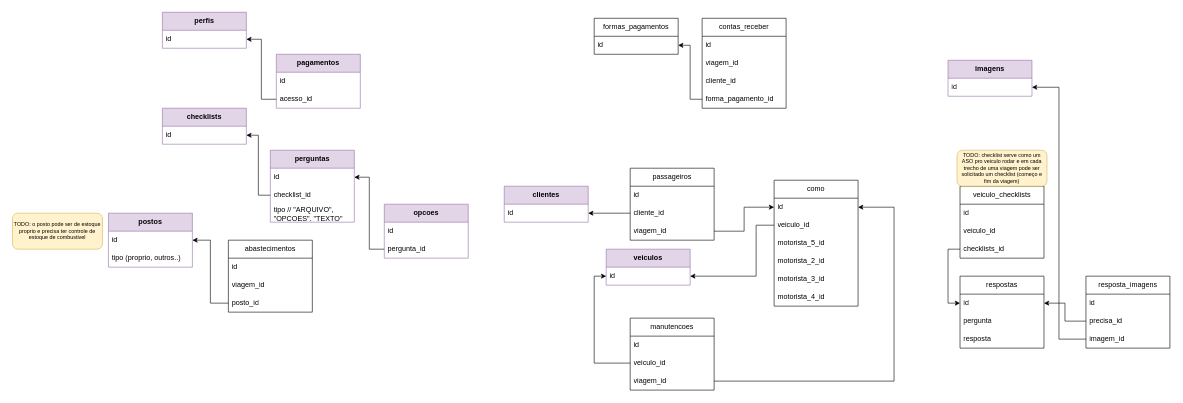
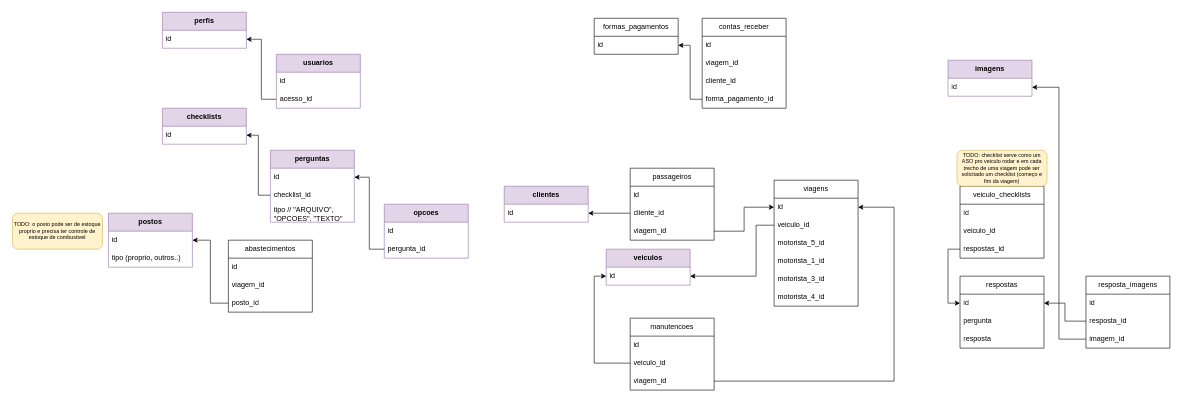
  <mxCell id="0" />
  <mxCell id="1" parent="0" />
  <mxCell id="2" value="veiculos" style="swimlane;fontStyle=1;childLayout=stackLayout;horizontal=1;startSize=30;horizontalStack=0;resizeParent=1;resizeParentMax=0;resizeLast=0;collapsible=1;marginBottom=0;whiteSpace=wrap;html=1;fillColor=#e1d5e7;strokeColor=#9673a6;" parent="1" vertex="1"><mxGeometry x="1010" y="415" width="140" height="60" as="geometry" /></mxCell>
  <mxCell id="3" value="id" style="text;strokeColor=none;fillColor=none;align=left;verticalAlign=middle;spacingLeft=4;spacingRight=4;overflow=hidden;points=[[0,0.5],[1,0.5]];portConstraint=eastwest;rotatable=0;whiteSpace=wrap;html=1;" parent="2" vertex="1"><mxGeometry y="30" width="140" height="30" as="geometry" /></mxCell>
  <mxCell id="4" value="postos" style="swimlane;fontStyle=1;childLayout=stackLayout;horizontal=1;startSize=30;horizontalStack=0;resizeParent=1;resizeParentMax=0;resizeLast=0;collapsible=1;marginBottom=0;whiteSpace=wrap;html=1;fillColor=#e1d5e7;strokeColor=#9673a6;" parent="1" vertex="1"><mxGeometry x="180" y="355" width="140" height="90" as="geometry" /></mxCell>
  <mxCell id="5" value="id" style="text;strokeColor=none;fillColor=none;align=left;verticalAlign=middle;spacingLeft=4;spacingRight=4;overflow=hidden;points=[[0,0.5],[1,0.5]];portConstraint=eastwest;rotatable=0;whiteSpace=wrap;html=1;" parent="4" vertex="1"><mxGeometry y="30" width="140" height="30" as="geometry" /></mxCell>
  <mxCell id="6" value="tipo (proprio, outros..)" style="text;strokeColor=none;fillColor=none;align=left;verticalAlign=middle;spacingLeft=4;spacingRight=4;overflow=hidden;points=[[0,0.5],[1,0.5]];portConstraint=eastwest;rotatable=0;whiteSpace=wrap;html=1;" vertex="1" parent="4"><mxGeometry y="60" width="140" height="30" as="geometry" /></mxCell>
  <mxCell id="7" value="perfis" style="swimlane;fontStyle=1;childLayout=stackLayout;horizontal=1;startSize=30;horizontalStack=0;resizeParent=1;resizeParentMax=0;resizeLast=0;collapsible=1;marginBottom=0;whiteSpace=wrap;html=1;fillColor=#e1d5e7;strokeColor=#9673a6;" parent="1" vertex="1"><mxGeometry x="270" y="20" width="140" height="60" as="geometry" /></mxCell>
  <mxCell id="8" value="id" style="text;strokeColor=none;fillColor=none;align=left;verticalAlign=middle;spacingLeft=4;spacingRight=4;overflow=hidden;points=[[0,0.5],[1,0.5]];portConstraint=eastwest;rotatable=0;whiteSpace=wrap;html=1;" parent="7" vertex="1"><mxGeometry y="30" width="140" height="30" as="geometry" /></mxCell>
- <mxCell id="9" value="pagamentos" style="swimlane;fontStyle=1;childLayout=stackLayout;horizontal=1;startSize=30;horizontalStack=0;resizeParent=1;resizeParentMax=0;resizeLast=0;collapsible=1;marginBottom=0;whiteSpace=wrap;html=1;fillColor=#e1d5e7;strokeColor=#9673a6;" parent="1" vertex="1"><mxGeometry x="460" y="90" width="140" height="90" as="geometry" /></mxCell>
+ <mxCell id="9" value="usuarios" style="swimlane;fontStyle=1;childLayout=stackLayout;horizontal=1;startSize=30;horizontalStack=0;resizeParent=1;resizeParentMax=0;resizeLast=0;collapsible=1;marginBottom=0;whiteSpace=wrap;html=1;fillColor=#e1d5e7;strokeColor=#9673a6;" parent="1" vertex="1"><mxGeometry x="460" y="90" width="140" height="90" as="geometry" /></mxCell>
  <mxCell id="10" value="id" style="text;strokeColor=none;fillColor=none;align=left;verticalAlign=middle;spacingLeft=4;spacingRight=4;overflow=hidden;points=[[0,0.5],[1,0.5]];portConstraint=eastwest;rotatable=0;whiteSpace=wrap;html=1;" parent="9" vertex="1"><mxGeometry y="30" width="140" height="30" as="geometry" /></mxCell>
  <mxCell id="11" value="acesso_id" style="text;strokeColor=none;fillColor=none;align=left;verticalAlign=middle;spacingLeft=4;spacingRight=4;overflow=hidden;points=[[0,0.5],[1,0.5]];portConstraint=eastwest;rotatable=0;whiteSpace=wrap;html=1;" parent="9" vertex="1"><mxGeometry y="60" width="140" height="30" as="geometry" /></mxCell>
  <mxCell id="12" value="formas_pagamentos" style="swimlane;fontStyle=0;childLayout=stackLayout;horizontal=1;startSize=30;horizontalStack=0;resizeParent=1;resizeParentMax=0;resizeLast=0;collapsible=1;marginBottom=0;whiteSpace=wrap;html=1;" parent="1" vertex="1"><mxGeometry x="990" y="30" width="140" height="60" as="geometry" /></mxCell>
  <mxCell id="13" value="id" style="text;strokeColor=none;fillColor=none;align=left;verticalAlign=middle;spacingLeft=4;spacingRight=4;overflow=hidden;points=[[0,0.5],[1,0.5]];portConstraint=eastwest;rotatable=0;whiteSpace=wrap;html=1;" parent="12" vertex="1"><mxGeometry y="30" width="140" height="30" as="geometry" /></mxCell>
  <mxCell id="14" value="abastecimentos" style="swimlane;fontStyle=0;childLayout=stackLayout;horizontal=1;startSize=30;horizontalStack=0;resizeParent=1;resizeParentMax=0;resizeLast=0;collapsible=1;marginBottom=0;whiteSpace=wrap;html=1;" parent="1" vertex="1"><mxGeometry x="380" y="400" width="140" height="120" as="geometry" /></mxCell>
  <mxCell id="15" value="id" style="text;strokeColor=none;fillColor=none;align=left;verticalAlign=middle;spacingLeft=4;spacingRight=4;overflow=hidden;points=[[0,0.5],[1,0.5]];portConstraint=eastwest;rotatable=0;whiteSpace=wrap;html=1;" parent="14" vertex="1"><mxGeometry y="30" width="140" height="30" as="geometry" /></mxCell>
  <mxCell id="16" value="viagem_id" style="text;strokeColor=none;fillColor=none;align=left;verticalAlign=middle;spacingLeft=4;spacingRight=4;overflow=hidden;points=[[0,0.5],[1,0.5]];portConstraint=eastwest;rotatable=0;whiteSpace=wrap;html=1;" parent="14" vertex="1"><mxGeometry y="60" width="140" height="30" as="geometry" /></mxCell>
  <mxCell id="17" value="posto_id" style="text;strokeColor=none;fillColor=none;align=left;verticalAlign=middle;spacingLeft=4;spacingRight=4;overflow=hidden;points=[[0,0.5],[1,0.5]];portConstraint=eastwest;rotatable=0;whiteSpace=wrap;html=1;" parent="14" vertex="1"><mxGeometry y="90" width="140" height="30" as="geometry" /></mxCell>
- <mxCell id="18" value="como" style="swimlane;fontStyle=0;childLayout=stackLayout;horizontal=1;startSize=30;horizontalStack=0;resizeParent=1;resizeParentMax=0;resizeLast=0;collapsible=1;marginBottom=0;whiteSpace=wrap;html=1;" parent="1" vertex="1"><mxGeometry x="1290" y="300" width="140" height="210" as="geometry" /></mxCell>
+ <mxCell id="18" value="viagens" style="swimlane;fontStyle=0;childLayout=stackLayout;horizontal=1;startSize=30;horizontalStack=0;resizeParent=1;resizeParentMax=0;resizeLast=0;collapsible=1;marginBottom=0;whiteSpace=wrap;html=1;" parent="1" vertex="1"><mxGeometry x="1290" y="300" width="140" height="210" as="geometry" /></mxCell>
  <mxCell id="19" value="id" style="text;strokeColor=none;fillColor=none;align=left;verticalAlign=middle;spacingLeft=4;spacingRight=4;overflow=hidden;points=[[0,0.5],[1,0.5]];portConstraint=eastwest;rotatable=0;whiteSpace=wrap;html=1;" parent="18" vertex="1"><mxGeometry y="30" width="140" height="30" as="geometry" /></mxCell>
  <mxCell id="20" value="veiculo_id" style="text;strokeColor=none;fillColor=none;align=left;verticalAlign=middle;spacingLeft=4;spacingRight=4;overflow=hidden;points=[[0,0.5],[1,0.5]];portConstraint=eastwest;rotatable=0;whiteSpace=wrap;html=1;" parent="18" vertex="1"><mxGeometry y="60" width="140" height="30" as="geometry" /></mxCell>
  <mxCell id="21" value="motorista_5_id" style="text;strokeColor=none;fillColor=none;align=left;verticalAlign=middle;spacingLeft=4;spacingRight=4;overflow=hidden;points=[[0,0.5],[1,0.5]];portConstraint=eastwest;rotatable=0;whiteSpace=wrap;html=1;" parent="18" vertex="1"><mxGeometry y="90" width="140" height="30" as="geometry" /></mxCell>
- <mxCell id="22" value="motorista_2_id" style="text;strokeColor=none;fillColor=none;align=left;verticalAlign=middle;spacingLeft=4;spacingRight=4;overflow=hidden;points=[[0,0.5],[1,0.5]];portConstraint=eastwest;rotatable=0;whiteSpace=wrap;html=1;" parent="18" vertex="1"><mxGeometry y="120" width="140" height="30" as="geometry" /></mxCell>
+ <mxCell id="22" value="motorista_1_id" style="text;strokeColor=none;fillColor=none;align=left;verticalAlign=middle;spacingLeft=4;spacingRight=4;overflow=hidden;points=[[0,0.5],[1,0.5]];portConstraint=eastwest;rotatable=0;whiteSpace=wrap;html=1;" parent="18" vertex="1"><mxGeometry y="120" width="140" height="30" as="geometry" /></mxCell>
  <mxCell id="23" value="motorista_3_id" style="text;strokeColor=none;fillColor=none;align=left;verticalAlign=middle;spacingLeft=4;spacingRight=4;overflow=hidden;points=[[0,0.5],[1,0.5]];portConstraint=eastwest;rotatable=0;whiteSpace=wrap;html=1;" parent="18" vertex="1"><mxGeometry y="150" width="140" height="30" as="geometry" /></mxCell>
  <mxCell id="24" value="motorista_4_id" style="text;strokeColor=none;fillColor=none;align=left;verticalAlign=middle;spacingLeft=4;spacingRight=4;overflow=hidden;points=[[0,0.5],[1,0.5]];portConstraint=eastwest;rotatable=0;whiteSpace=wrap;html=1;" parent="18" vertex="1"><mxGeometry y="180" width="140" height="30" as="geometry" /></mxCell>
  <mxCell id="25" value="checklists" style="swimlane;fontStyle=1;childLayout=stackLayout;horizontal=1;startSize=30;horizontalStack=0;resizeParent=1;resizeParentMax=0;resizeLast=0;collapsible=1;marginBottom=0;whiteSpace=wrap;html=1;fillColor=#e1d5e7;strokeColor=#9673a6;" parent="1" vertex="1"><mxGeometry x="270" y="180" width="140" height="60" as="geometry" /></mxCell>
  <mxCell id="26" value="id" style="text;strokeColor=none;fillColor=none;align=left;verticalAlign=middle;spacingLeft=4;spacingRight=4;overflow=hidden;points=[[0,0.5],[1,0.5]];portConstraint=eastwest;rotatable=0;whiteSpace=wrap;html=1;" parent="25" vertex="1"><mxGeometry y="30" width="140" height="30" as="geometry" /></mxCell>
  <mxCell id="27" value="clientes" style="swimlane;fontStyle=1;childLayout=stackLayout;horizontal=1;startSize=30;horizontalStack=0;resizeParent=1;resizeParentMax=0;resizeLast=0;collapsible=1;marginBottom=0;whiteSpace=wrap;html=1;fillColor=#e1d5e7;strokeColor=#9673a6;" parent="1" vertex="1"><mxGeometry x="840" y="310" width="140" height="60" as="geometry" /></mxCell>
  <mxCell id="28" value="id" style="text;strokeColor=none;fillColor=none;align=left;verticalAlign=middle;spacingLeft=4;spacingRight=4;overflow=hidden;points=[[0,0.5],[1,0.5]];portConstraint=eastwest;rotatable=0;whiteSpace=wrap;html=1;" parent="27" vertex="1"><mxGeometry y="30" width="140" height="30" as="geometry" /></mxCell>
  <mxCell id="29" value="contas_receber" style="swimlane;fontStyle=0;childLayout=stackLayout;horizontal=1;startSize=30;horizontalStack=0;resizeParent=1;resizeParentMax=0;resizeLast=0;collapsible=1;marginBottom=0;whiteSpace=wrap;html=1;" parent="1" vertex="1"><mxGeometry x="1170" y="30" width="140" height="150" as="geometry" /></mxCell>
  <mxCell id="30" value="id" style="text;strokeColor=none;fillColor=none;align=left;verticalAlign=middle;spacingLeft=4;spacingRight=4;overflow=hidden;points=[[0,0.5],[1,0.5]];portConstraint=eastwest;rotatable=0;whiteSpace=wrap;html=1;" parent="29" vertex="1"><mxGeometry y="30" width="140" height="30" as="geometry" /></mxCell>
  <mxCell id="31" value="viagem_id" style="text;strokeColor=none;fillColor=none;align=left;verticalAlign=middle;spacingLeft=4;spacingRight=4;overflow=hidden;points=[[0,0.5],[1,0.5]];portConstraint=eastwest;rotatable=0;whiteSpace=wrap;html=1;" parent="29" vertex="1"><mxGeometry y="60" width="140" height="30" as="geometry" /></mxCell>
  <mxCell id="32" value="cliente_id" style="text;strokeColor=none;fillColor=none;align=left;verticalAlign=middle;spacingLeft=4;spacingRight=4;overflow=hidden;points=[[0,0.5],[1,0.5]];portConstraint=eastwest;rotatable=0;whiteSpace=wrap;html=1;" parent="29" vertex="1"><mxGeometry y="90" width="140" height="30" as="geometry" /></mxCell>
  <mxCell id="33" value="forma_pagamento_id" style="text;strokeColor=none;fillColor=none;align=left;verticalAlign=middle;spacingLeft=4;spacingRight=4;overflow=hidden;points=[[0,0.5],[1,0.5]];portConstraint=eastwest;rotatable=0;whiteSpace=wrap;html=1;" parent="29" vertex="1"><mxGeometry y="120" width="140" height="30" as="geometry" /></mxCell>
  <mxCell id="34" value="manutencoes" style="swimlane;fontStyle=0;childLayout=stackLayout;horizontal=1;startSize=30;horizontalStack=0;resizeParent=1;resizeParentMax=0;resizeLast=0;collapsible=1;marginBottom=0;whiteSpace=wrap;html=1;" parent="1" vertex="1"><mxGeometry x="1050" y="530" width="140" height="120" as="geometry" /></mxCell>
  <mxCell id="35" value="id" style="text;strokeColor=none;fillColor=none;align=left;verticalAlign=middle;spacingLeft=4;spacingRight=4;overflow=hidden;points=[[0,0.5],[1,0.5]];portConstraint=eastwest;rotatable=0;whiteSpace=wrap;html=1;" parent="34" vertex="1"><mxGeometry y="30" width="140" height="30" as="geometry" /></mxCell>
  <mxCell id="36" value="veiculo_id" style="text;strokeColor=none;fillColor=none;align=left;verticalAlign=middle;spacingLeft=4;spacingRight=4;overflow=hidden;points=[[0,0.5],[1,0.5]];portConstraint=eastwest;rotatable=0;whiteSpace=wrap;html=1;" parent="34" vertex="1"><mxGeometry y="60" width="140" height="30" as="geometry" /></mxCell>
  <mxCell id="37" value="viagem_id" style="text;strokeColor=none;fillColor=none;align=left;verticalAlign=middle;spacingLeft=4;spacingRight=4;overflow=hidden;points=[[0,0.5],[1,0.5]];portConstraint=eastwest;rotatable=0;whiteSpace=wrap;html=1;" vertex="1" parent="34"><mxGeometry y="90" width="140" height="30" as="geometry" /></mxCell>
  <mxCell id="38" value="passageiros" style="swimlane;fontStyle=0;childLayout=stackLayout;horizontal=1;startSize=30;horizontalStack=0;resizeParent=1;resizeParentMax=0;resizeLast=0;collapsible=1;marginBottom=0;whiteSpace=wrap;html=1;" parent="1" vertex="1"><mxGeometry x="1050" y="280" width="140" height="120" as="geometry" /></mxCell>
  <mxCell id="39" value="id" style="text;strokeColor=none;fillColor=none;align=left;verticalAlign=middle;spacingLeft=4;spacingRight=4;overflow=hidden;points=[[0,0.5],[1,0.5]];portConstraint=eastwest;rotatable=0;whiteSpace=wrap;html=1;" parent="38" vertex="1"><mxGeometry y="30" width="140" height="30" as="geometry" /></mxCell>
  <mxCell id="40" value="cliente_id" style="text;strokeColor=none;fillColor=none;align=left;verticalAlign=middle;spacingLeft=4;spacingRight=4;overflow=hidden;points=[[0,0.5],[1,0.5]];portConstraint=eastwest;rotatable=0;whiteSpace=wrap;html=1;" parent="38" vertex="1"><mxGeometry y="60" width="140" height="30" as="geometry" /></mxCell>
  <mxCell id="41" value="viagem_id" style="text;strokeColor=none;fillColor=none;align=left;verticalAlign=middle;spacingLeft=4;spacingRight=4;overflow=hidden;points=[[0,0.5],[1,0.5]];portConstraint=eastwest;rotatable=0;whiteSpace=wrap;html=1;" parent="38" vertex="1"><mxGeometry y="90" width="140" height="30" as="geometry" /></mxCell>
  <mxCell id="42" value="veiculo_checklists" style="swimlane;fontStyle=0;childLayout=stackLayout;horizontal=1;startSize=30;horizontalStack=0;resizeParent=1;resizeParentMax=0;resizeLast=0;collapsible=1;marginBottom=0;whiteSpace=wrap;html=1;" parent="1" vertex="1"><mxGeometry x="1600" y="310" width="140" height="120" as="geometry" /></mxCell>
  <mxCell id="43" value="id" style="text;strokeColor=none;fillColor=none;align=left;verticalAlign=middle;spacingLeft=4;spacingRight=4;overflow=hidden;points=[[0,0.5],[1,0.5]];portConstraint=eastwest;rotatable=0;whiteSpace=wrap;html=1;" parent="42" vertex="1"><mxGeometry y="30" width="140" height="30" as="geometry" /></mxCell>
  <mxCell id="44" value="veiculo_id" style="text;strokeColor=none;fillColor=none;align=left;verticalAlign=middle;spacingLeft=4;spacingRight=4;overflow=hidden;points=[[0,0.5],[1,0.5]];portConstraint=eastwest;rotatable=0;whiteSpace=wrap;html=1;" parent="42" vertex="1"><mxGeometry y="60" width="140" height="30" as="geometry" /></mxCell>
- <mxCell id="45" value="checklists_id" style="text;strokeColor=none;fillColor=none;align=left;verticalAlign=middle;spacingLeft=4;spacingRight=4;overflow=hidden;points=[[0,0.5],[1,0.5]];portConstraint=eastwest;rotatable=0;whiteSpace=wrap;html=1;" parent="42" vertex="1"><mxGeometry y="90" width="140" height="30" as="geometry" /></mxCell>
+ <mxCell id="45" value="respostas_id" style="text;strokeColor=none;fillColor=none;align=left;verticalAlign=middle;spacingLeft=4;spacingRight=4;overflow=hidden;points=[[0,0.5],[1,0.5]];portConstraint=eastwest;rotatable=0;whiteSpace=wrap;html=1;" parent="42" vertex="1"><mxGeometry y="90" width="140" height="30" as="geometry" /></mxCell>
  <mxCell id="46" value="perguntas" style="swimlane;fontStyle=1;childLayout=stackLayout;horizontal=1;startSize=30;horizontalStack=0;resizeParent=1;resizeParentMax=0;resizeLast=0;collapsible=1;marginBottom=0;whiteSpace=wrap;html=1;fillColor=#e1d5e7;strokeColor=#9673a6;" parent="1" vertex="1"><mxGeometry x="450" y="250" width="140" height="120" as="geometry" /></mxCell>
  <mxCell id="47" value="id" style="text;strokeColor=none;fillColor=none;align=left;verticalAlign=middle;spacingLeft=4;spacingRight=4;overflow=hidden;points=[[0,0.5],[1,0.5]];portConstraint=eastwest;rotatable=0;whiteSpace=wrap;html=1;" parent="46" vertex="1"><mxGeometry y="30" width="140" height="30" as="geometry" /></mxCell>
  <mxCell id="48" value="checklist_id" style="text;strokeColor=none;fillColor=none;align=left;verticalAlign=middle;spacingLeft=4;spacingRight=4;overflow=hidden;points=[[0,0.5],[1,0.5]];portConstraint=eastwest;rotatable=0;whiteSpace=wrap;html=1;" parent="46" vertex="1"><mxGeometry y="60" width="140" height="30" as="geometry" /></mxCell>
  <mxCell id="49" value="tipo&amp;nbsp;// &quot;ARQUIVO&quot;, &quot;OPCOES&quot;, &quot;TEXTO&quot;" style="text;strokeColor=none;fillColor=none;align=left;verticalAlign=middle;spacingLeft=4;spacingRight=4;overflow=hidden;points=[[0,0.5],[1,0.5]];portConstraint=eastwest;rotatable=0;whiteSpace=wrap;html=1;" vertex="1" parent="46"><mxGeometry y="90" width="140" height="30" as="geometry" /></mxCell>
  <mxCell id="50" value="opcoes" style="swimlane;fontStyle=1;childLayout=stackLayout;horizontal=1;startSize=30;horizontalStack=0;resizeParent=1;resizeParentMax=0;resizeLast=0;collapsible=1;marginBottom=0;whiteSpace=wrap;html=1;fillColor=#e1d5e7;strokeColor=#9673a6;" vertex="1" parent="1"><mxGeometry x="640" y="340" width="140" height="90" as="geometry" /></mxCell>
  <mxCell id="51" value="id" style="text;strokeColor=none;fillColor=none;align=left;verticalAlign=middle;spacingLeft=4;spacingRight=4;overflow=hidden;points=[[0,0.5],[1,0.5]];portConstraint=eastwest;rotatable=0;whiteSpace=wrap;html=1;" vertex="1" parent="50"><mxGeometry y="30" width="140" height="30" as="geometry" /></mxCell>
  <mxCell id="52" value="pergunta_id" style="text;strokeColor=none;fillColor=none;align=left;verticalAlign=middle;spacingLeft=4;spacingRight=4;overflow=hidden;points=[[0,0.5],[1,0.5]];portConstraint=eastwest;rotatable=0;whiteSpace=wrap;html=1;" vertex="1" parent="50"><mxGeometry y="60" width="140" height="30" as="geometry" /></mxCell>
  <mxCell id="53" value="respostas" style="swimlane;fontStyle=0;childLayout=stackLayout;horizontal=1;startSize=30;horizontalStack=0;resizeParent=1;resizeParentMax=0;resizeLast=0;collapsible=1;marginBottom=0;whiteSpace=wrap;html=1;" vertex="1" parent="1"><mxGeometry x="1600" y="460" width="140" height="120" as="geometry" /></mxCell>
  <mxCell id="54" value="id" style="text;strokeColor=none;fillColor=none;align=left;verticalAlign=middle;spacingLeft=4;spacingRight=4;overflow=hidden;points=[[0,0.5],[1,0.5]];portConstraint=eastwest;rotatable=0;whiteSpace=wrap;html=1;" vertex="1" parent="53"><mxGeometry y="30" width="140" height="30" as="geometry" /></mxCell>
  <mxCell id="55" value="pergunta" style="text;strokeColor=none;fillColor=none;align=left;verticalAlign=middle;spacingLeft=4;spacingRight=4;overflow=hidden;points=[[0,0.5],[1,0.5]];portConstraint=eastwest;rotatable=0;whiteSpace=wrap;html=1;" vertex="1" parent="53"><mxGeometry y="60" width="140" height="30" as="geometry" /></mxCell>
  <mxCell id="56" value="resposta" style="text;strokeColor=none;fillColor=none;align=left;verticalAlign=middle;spacingLeft=4;spacingRight=4;overflow=hidden;points=[[0,0.5],[1,0.5]];portConstraint=eastwest;rotatable=0;whiteSpace=wrap;html=1;" vertex="1" parent="53"><mxGeometry y="90" width="140" height="30" as="geometry" /></mxCell>
  <mxCell id="57" value="resposta_imagens" style="swimlane;fontStyle=0;childLayout=stackLayout;horizontal=1;startSize=30;horizontalStack=0;resizeParent=1;resizeParentMax=0;resizeLast=0;collapsible=1;marginBottom=0;whiteSpace=wrap;html=1;" vertex="1" parent="1"><mxGeometry x="1810" y="460" width="140" height="120" as="geometry" /></mxCell>
  <mxCell id="58" value="id" style="text;strokeColor=none;fillColor=none;align=left;verticalAlign=middle;spacingLeft=4;spacingRight=4;overflow=hidden;points=[[0,0.5],[1,0.5]];portConstraint=eastwest;rotatable=0;whiteSpace=wrap;html=1;" vertex="1" parent="57"><mxGeometry y="30" width="140" height="30" as="geometry" /></mxCell>
- <mxCell id="59" value="precisa_id" style="text;strokeColor=none;fillColor=none;align=left;verticalAlign=middle;spacingLeft=4;spacingRight=4;overflow=hidden;points=[[0,0.5],[1,0.5]];portConstraint=eastwest;rotatable=0;whiteSpace=wrap;html=1;" vertex="1" parent="57"><mxGeometry y="60" width="140" height="30" as="geometry" /></mxCell>
+ <mxCell id="59" value="resposta_id" style="text;strokeColor=none;fillColor=none;align=left;verticalAlign=middle;spacingLeft=4;spacingRight=4;overflow=hidden;points=[[0,0.5],[1,0.5]];portConstraint=eastwest;rotatable=0;whiteSpace=wrap;html=1;" vertex="1" parent="57"><mxGeometry y="60" width="140" height="30" as="geometry" /></mxCell>
  <mxCell id="60" value="imagem_id" style="text;strokeColor=none;fillColor=none;align=left;verticalAlign=middle;spacingLeft=4;spacingRight=4;overflow=hidden;points=[[0,0.5],[1,0.5]];portConstraint=eastwest;rotatable=0;whiteSpace=wrap;html=1;" vertex="1" parent="57"><mxGeometry y="90" width="140" height="30" as="geometry" /></mxCell>
  <mxCell id="61" value="imagens" style="swimlane;fontStyle=1;childLayout=stackLayout;horizontal=1;startSize=30;horizontalStack=0;resizeParent=1;resizeParentMax=0;resizeLast=0;collapsible=1;marginBottom=0;whiteSpace=wrap;html=1;fillColor=#e1d5e7;strokeColor=#9673a6;" vertex="1" parent="1"><mxGeometry x="1580" y="100" width="140" height="60" as="geometry" /></mxCell>
  <mxCell id="62" value="id" style="text;strokeColor=none;fillColor=none;align=left;verticalAlign=middle;spacingLeft=4;spacingRight=4;overflow=hidden;points=[[0,0.5],[1,0.5]];portConstraint=eastwest;rotatable=0;whiteSpace=wrap;html=1;" vertex="1" parent="61"><mxGeometry y="30" width="140" height="30" as="geometry" /></mxCell>
  <mxCell id="63" style="edgeStyle=orthogonalEdgeStyle;rounded=0;orthogonalLoop=1;jettySize=auto;html=1;" edge="1" parent="1" source="17" target="5"><mxGeometry relative="1" as="geometry" /></mxCell>
  <mxCell id="64" style="edgeStyle=orthogonalEdgeStyle;rounded=0;orthogonalLoop=1;jettySize=auto;html=1;" edge="1" parent="1" source="48" target="26"><mxGeometry relative="1" as="geometry" /></mxCell>
  <mxCell id="65" style="edgeStyle=orthogonalEdgeStyle;rounded=0;orthogonalLoop=1;jettySize=auto;html=1;" edge="1" parent="1" source="52" target="47"><mxGeometry relative="1" as="geometry" /></mxCell>
  <mxCell id="66" style="edgeStyle=orthogonalEdgeStyle;rounded=0;orthogonalLoop=1;jettySize=auto;html=1;" edge="1" parent="1" source="11" target="8"><mxGeometry relative="1" as="geometry" /></mxCell>
  <mxCell id="67" style="edgeStyle=orthogonalEdgeStyle;rounded=0;orthogonalLoop=1;jettySize=auto;html=1;" edge="1" parent="1" source="20" target="3"><mxGeometry relative="1" as="geometry"><Array as="points"><mxPoint x="1260" y="375" /><mxPoint x="1260" y="460" /></Array></mxGeometry></mxCell>
  <mxCell id="68" style="edgeStyle=orthogonalEdgeStyle;rounded=0;orthogonalLoop=1;jettySize=auto;html=1;" edge="1" parent="1" source="41" target="19"><mxGeometry relative="1" as="geometry" /></mxCell>
  <mxCell id="69" style="edgeStyle=orthogonalEdgeStyle;rounded=0;orthogonalLoop=1;jettySize=auto;html=1;" edge="1" parent="1" source="40" target="28"><mxGeometry relative="1" as="geometry" /></mxCell>
  <mxCell id="70" style="edgeStyle=orthogonalEdgeStyle;rounded=0;orthogonalLoop=1;jettySize=auto;html=1;entryX=0;entryY=0.5;entryDx=0;entryDy=0;" edge="1" parent="1" source="45" target="54"><mxGeometry relative="1" as="geometry" /></mxCell>
  <mxCell id="71" style="edgeStyle=orthogonalEdgeStyle;rounded=0;orthogonalLoop=1;jettySize=auto;html=1;" edge="1" parent="1" source="59" target="54"><mxGeometry relative="1" as="geometry" /></mxCell>
  <mxCell id="72" style="edgeStyle=orthogonalEdgeStyle;rounded=0;orthogonalLoop=1;jettySize=auto;html=1;" edge="1" parent="1" source="60" target="62"><mxGeometry relative="1" as="geometry" /></mxCell>
  <mxCell id="73" style="edgeStyle=orthogonalEdgeStyle;rounded=0;orthogonalLoop=1;jettySize=auto;html=1;" edge="1" parent="1" source="33" target="13"><mxGeometry relative="1" as="geometry" /></mxCell>
  <mxCell id="74" style="edgeStyle=orthogonalEdgeStyle;rounded=0;orthogonalLoop=1;jettySize=auto;html=1;entryX=0;entryY=0.5;entryDx=0;entryDy=0;" edge="1" parent="1" source="36" target="3"><mxGeometry relative="1" as="geometry" /></mxCell>
  <mxCell id="75" style="edgeStyle=orthogonalEdgeStyle;rounded=0;orthogonalLoop=1;jettySize=auto;html=1;entryX=1;entryY=0.5;entryDx=0;entryDy=0;" edge="1" parent="1" source="37" target="19"><mxGeometry relative="1" as="geometry"><Array as="points"><mxPoint x="1490" y="635" /><mxPoint x="1490" y="345" /></Array></mxGeometry></mxCell>
  <mxCell id="76" value="TODO: checklist serve como um ASO pro veiculo rodar e em cada trecho de uma viagem pode ser solicitado um checklist (começo e fim da viagem)" style="rounded=1;whiteSpace=wrap;html=1;fontSize=9;fillColor=#fff2cc;strokeColor=#d6b656;" vertex="1" parent="1"><mxGeometry x="1595" y="250" width="150" height="60" as="geometry" /></mxCell>
  <mxCell id="77" value="TODO: o posto pode ser de estoque proprio e precisa ter controle de estoque de combustivel" style="rounded=1;whiteSpace=wrap;html=1;fontSize=9;fillColor=#fff2cc;strokeColor=#d6b656;" vertex="1" parent="1"><mxGeometry x="20" y="355" width="150" height="60" as="geometry" /></mxCell>
